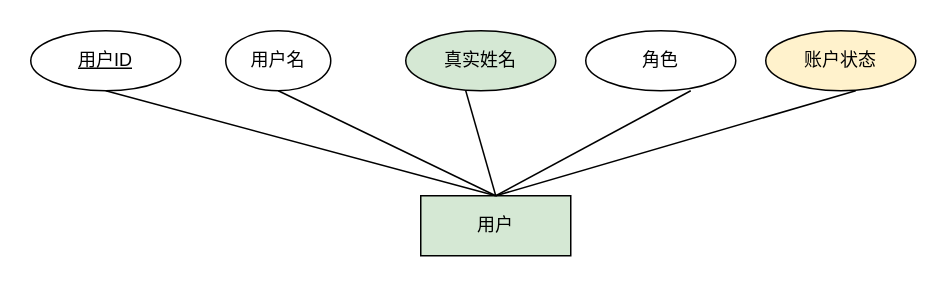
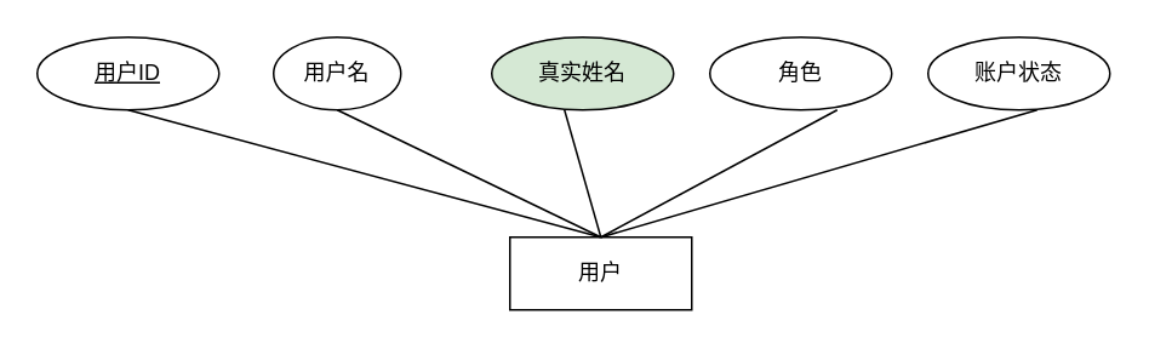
  <mxCell id="0" />
  <mxCell id="1" parent="0" />
- <mxCell id="2" value="用户" style="whiteSpace=wrap;html=1;align=center;fillColor=#d5e8d4;" vertex="1" parent="1"><mxGeometry x="280" y="130" width="100" height="40" as="geometry" /></mxCell>
+ <mxCell id="2" value="用户" style="whiteSpace=wrap;html=1;align=center;" vertex="1" parent="1"><mxGeometry x="280" y="130" width="100" height="40" as="geometry" /></mxCell>
  <mxCell id="3" value="用户ID" style="ellipse;whiteSpace=wrap;html=1;align=center;fontStyle=4;" vertex="1" parent="1"><mxGeometry x="20" y="20" width="100" height="40" as="geometry" /></mxCell>
  <mxCell id="4" value="用户名" style="ellipse;whiteSpace=wrap;html=1;align=center;" vertex="1" parent="1"><mxGeometry x="150" y="20" width="70" height="40" as="geometry" /></mxCell>
  <mxCell id="5" value="真实姓名" style="ellipse;whiteSpace=wrap;html=1;align=center;fillColor=#d5e8d4;" vertex="1" parent="1"><mxGeometry x="270" y="20" width="100" height="40" as="geometry" /></mxCell>
  <mxCell id="6" value="角色" style="ellipse;whiteSpace=wrap;html=1;align=center;" vertex="1" parent="1"><mxGeometry x="390" y="20" width="100" height="40" as="geometry" /></mxCell>
- <mxCell id="7" value="账户状态" style="ellipse;whiteSpace=wrap;html=1;align=center;fillColor=#fff2cc;" vertex="1" parent="1"><mxGeometry x="510" y="20" width="100" height="40" as="geometry" /></mxCell>
+ <mxCell id="7" value="账户状态" style="ellipse;whiteSpace=wrap;html=1;align=center;" vertex="1" parent="1"><mxGeometry x="510" y="20" width="100" height="40" as="geometry" /></mxCell>
  <mxCell id="8" value="" style="endArrow=none;html=1;rounded=0;entryX=0.5;entryY=0;entryDx=0;entryDy=0;" edge="1" parent="1" target="2"><mxGeometry relative="1" as="geometry"><mxPoint x="70" y="60" as="sourcePoint" /><mxPoint x="230" y="60" as="targetPoint" /></mxGeometry></mxCell>
  <mxCell id="9" value="" style="endArrow=none;html=1;rounded=0;exitX=0.5;exitY=1;exitDx=0;exitDy=0;" edge="1" parent="1" source="4"><mxGeometry relative="1" as="geometry"><mxPoint x="244" y="80" as="sourcePoint" /><mxPoint x="330" y="130" as="targetPoint" /></mxGeometry></mxCell>
  <mxCell id="10" value="" style="endArrow=none;html=1;rounded=0;entryX=0.5;entryY=0;entryDx=0;entryDy=0;" edge="1" parent="1" target="2"><mxGeometry relative="1" as="geometry"><mxPoint x="310" y="60" as="sourcePoint" /><mxPoint x="470" y="60" as="targetPoint" /></mxGeometry></mxCell>
  <mxCell id="11" value="" style="endArrow=none;html=1;rounded=0;exitX=0.5;exitY=0;exitDx=0;exitDy=0;" edge="1" parent="1" source="2"><mxGeometry relative="1" as="geometry"><mxPoint x="300" y="60" as="sourcePoint" /><mxPoint x="460" y="60" as="targetPoint" /></mxGeometry></mxCell>
  <mxCell id="12" value="" style="endArrow=none;html=1;rounded=0;entryX=0.5;entryY=1;entryDx=0;entryDy=0;" edge="1" parent="1"><mxGeometry relative="1" as="geometry"><mxPoint x="330" y="130" as="sourcePoint" /><mxPoint x="570" y="60" as="targetPoint" /></mxGeometry></mxCell>
